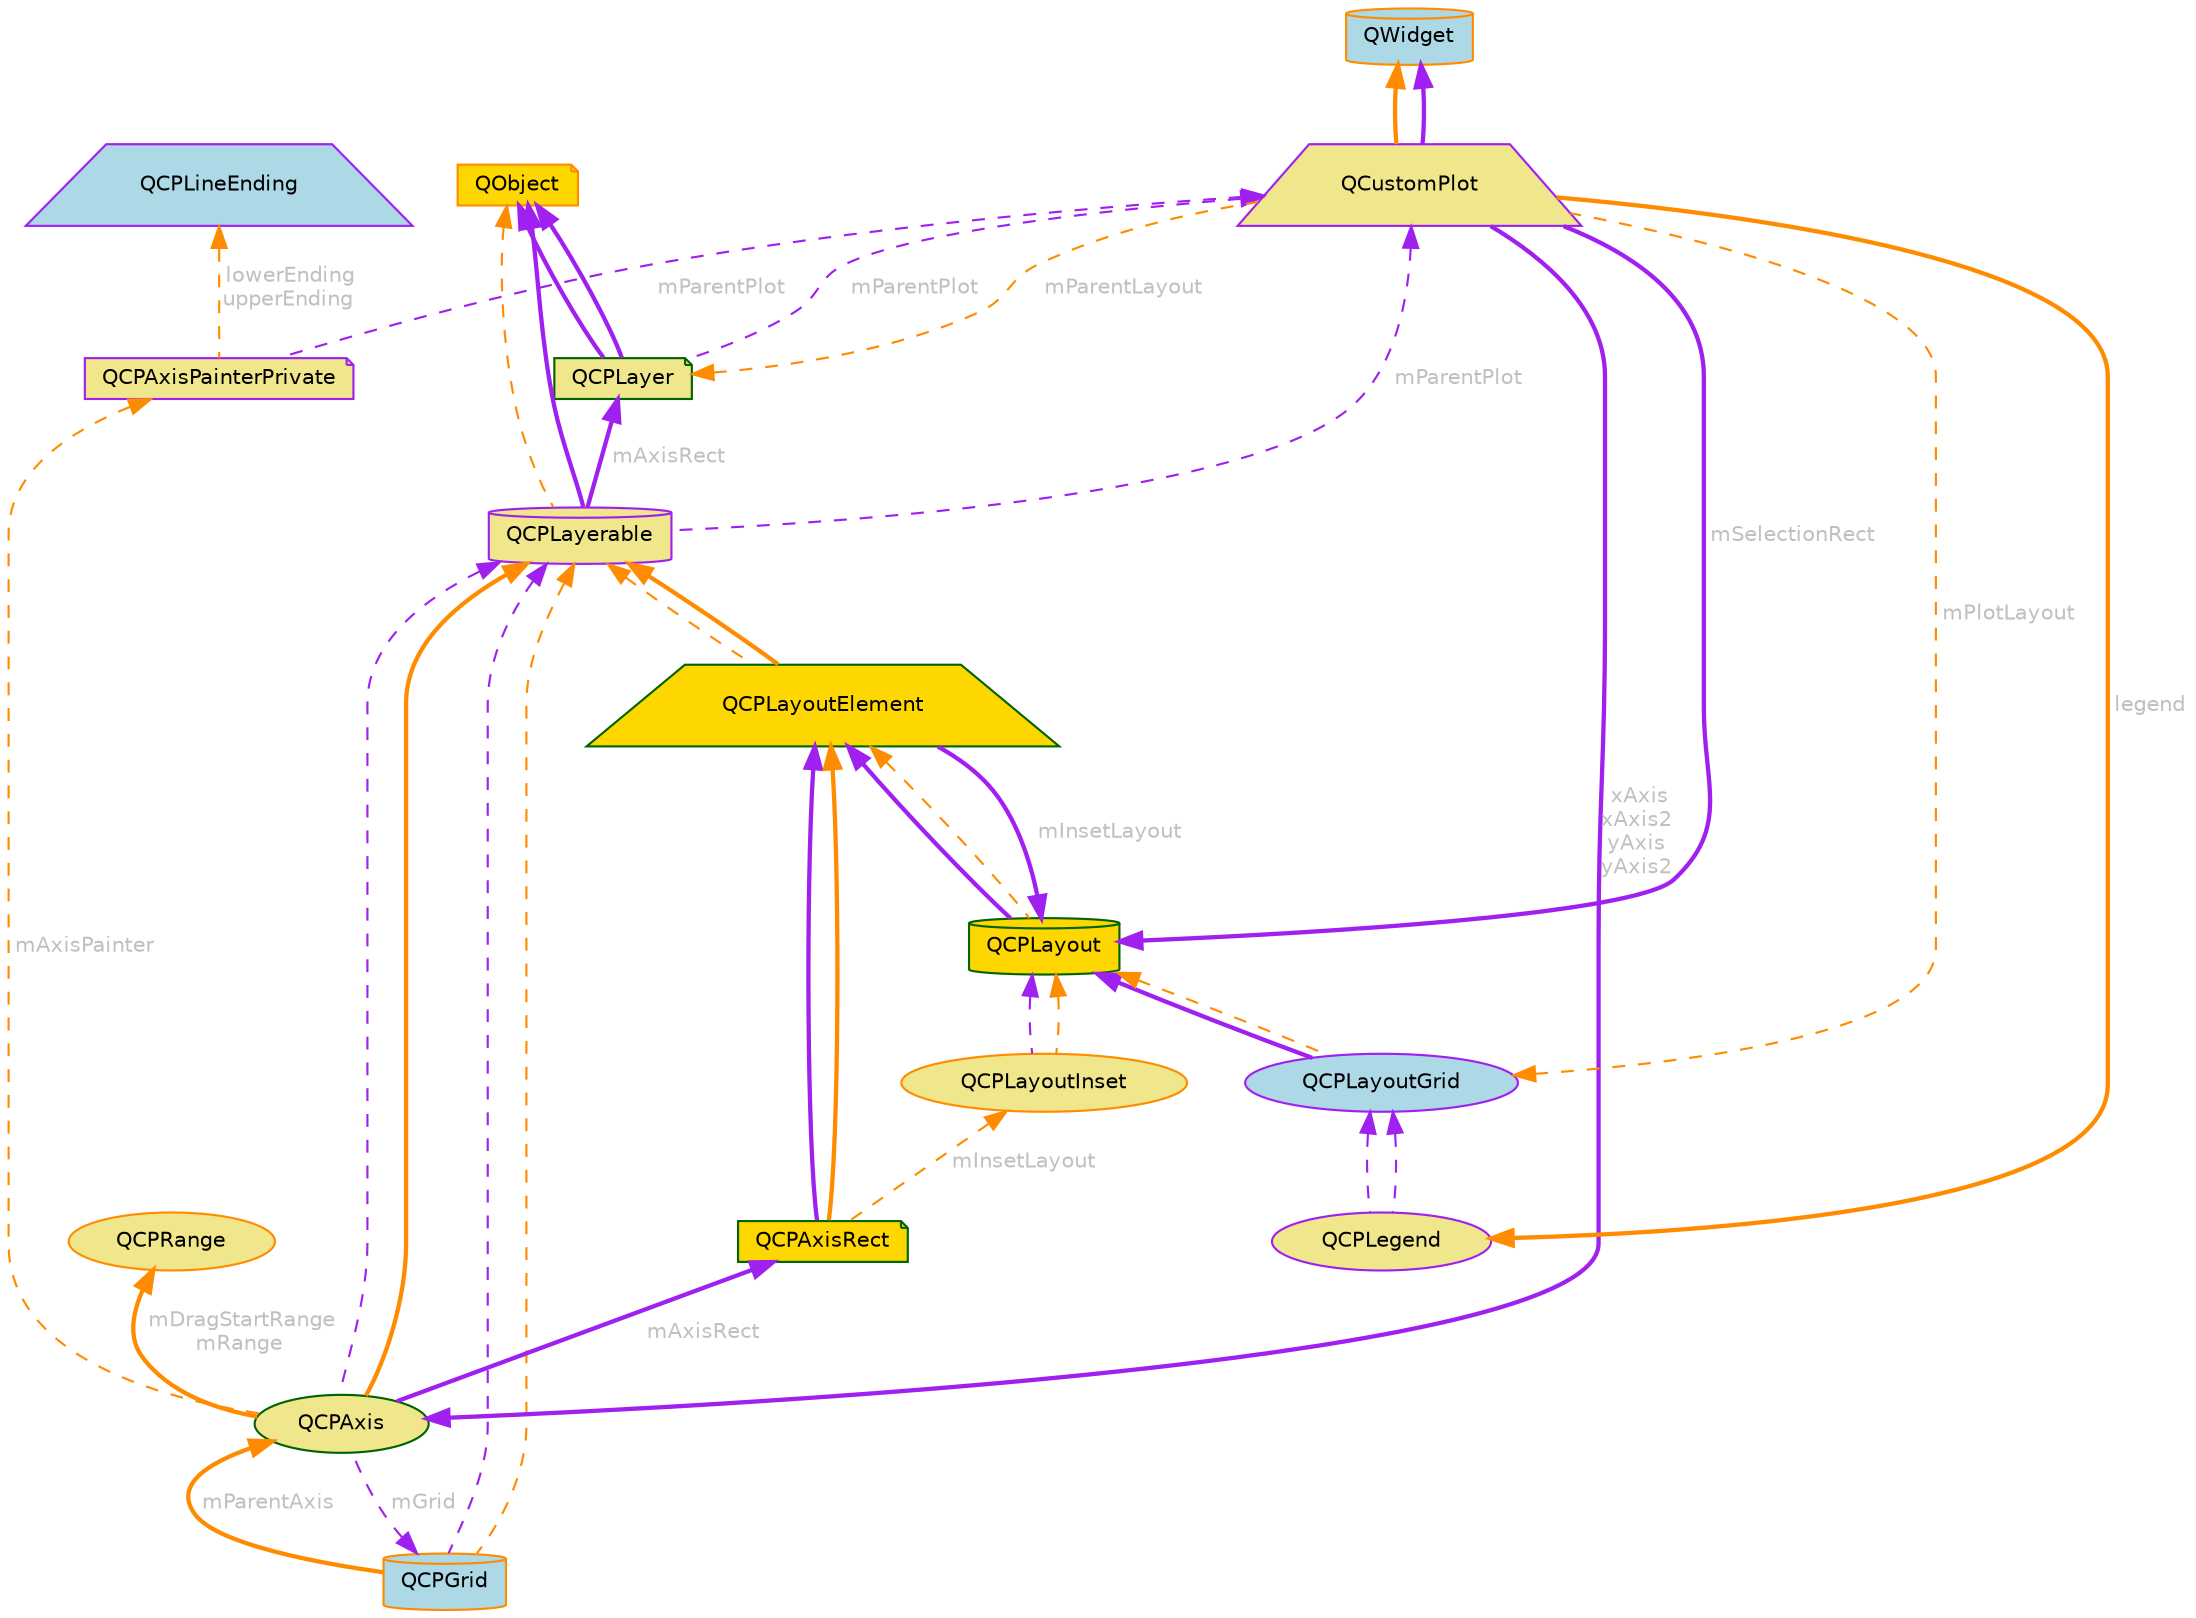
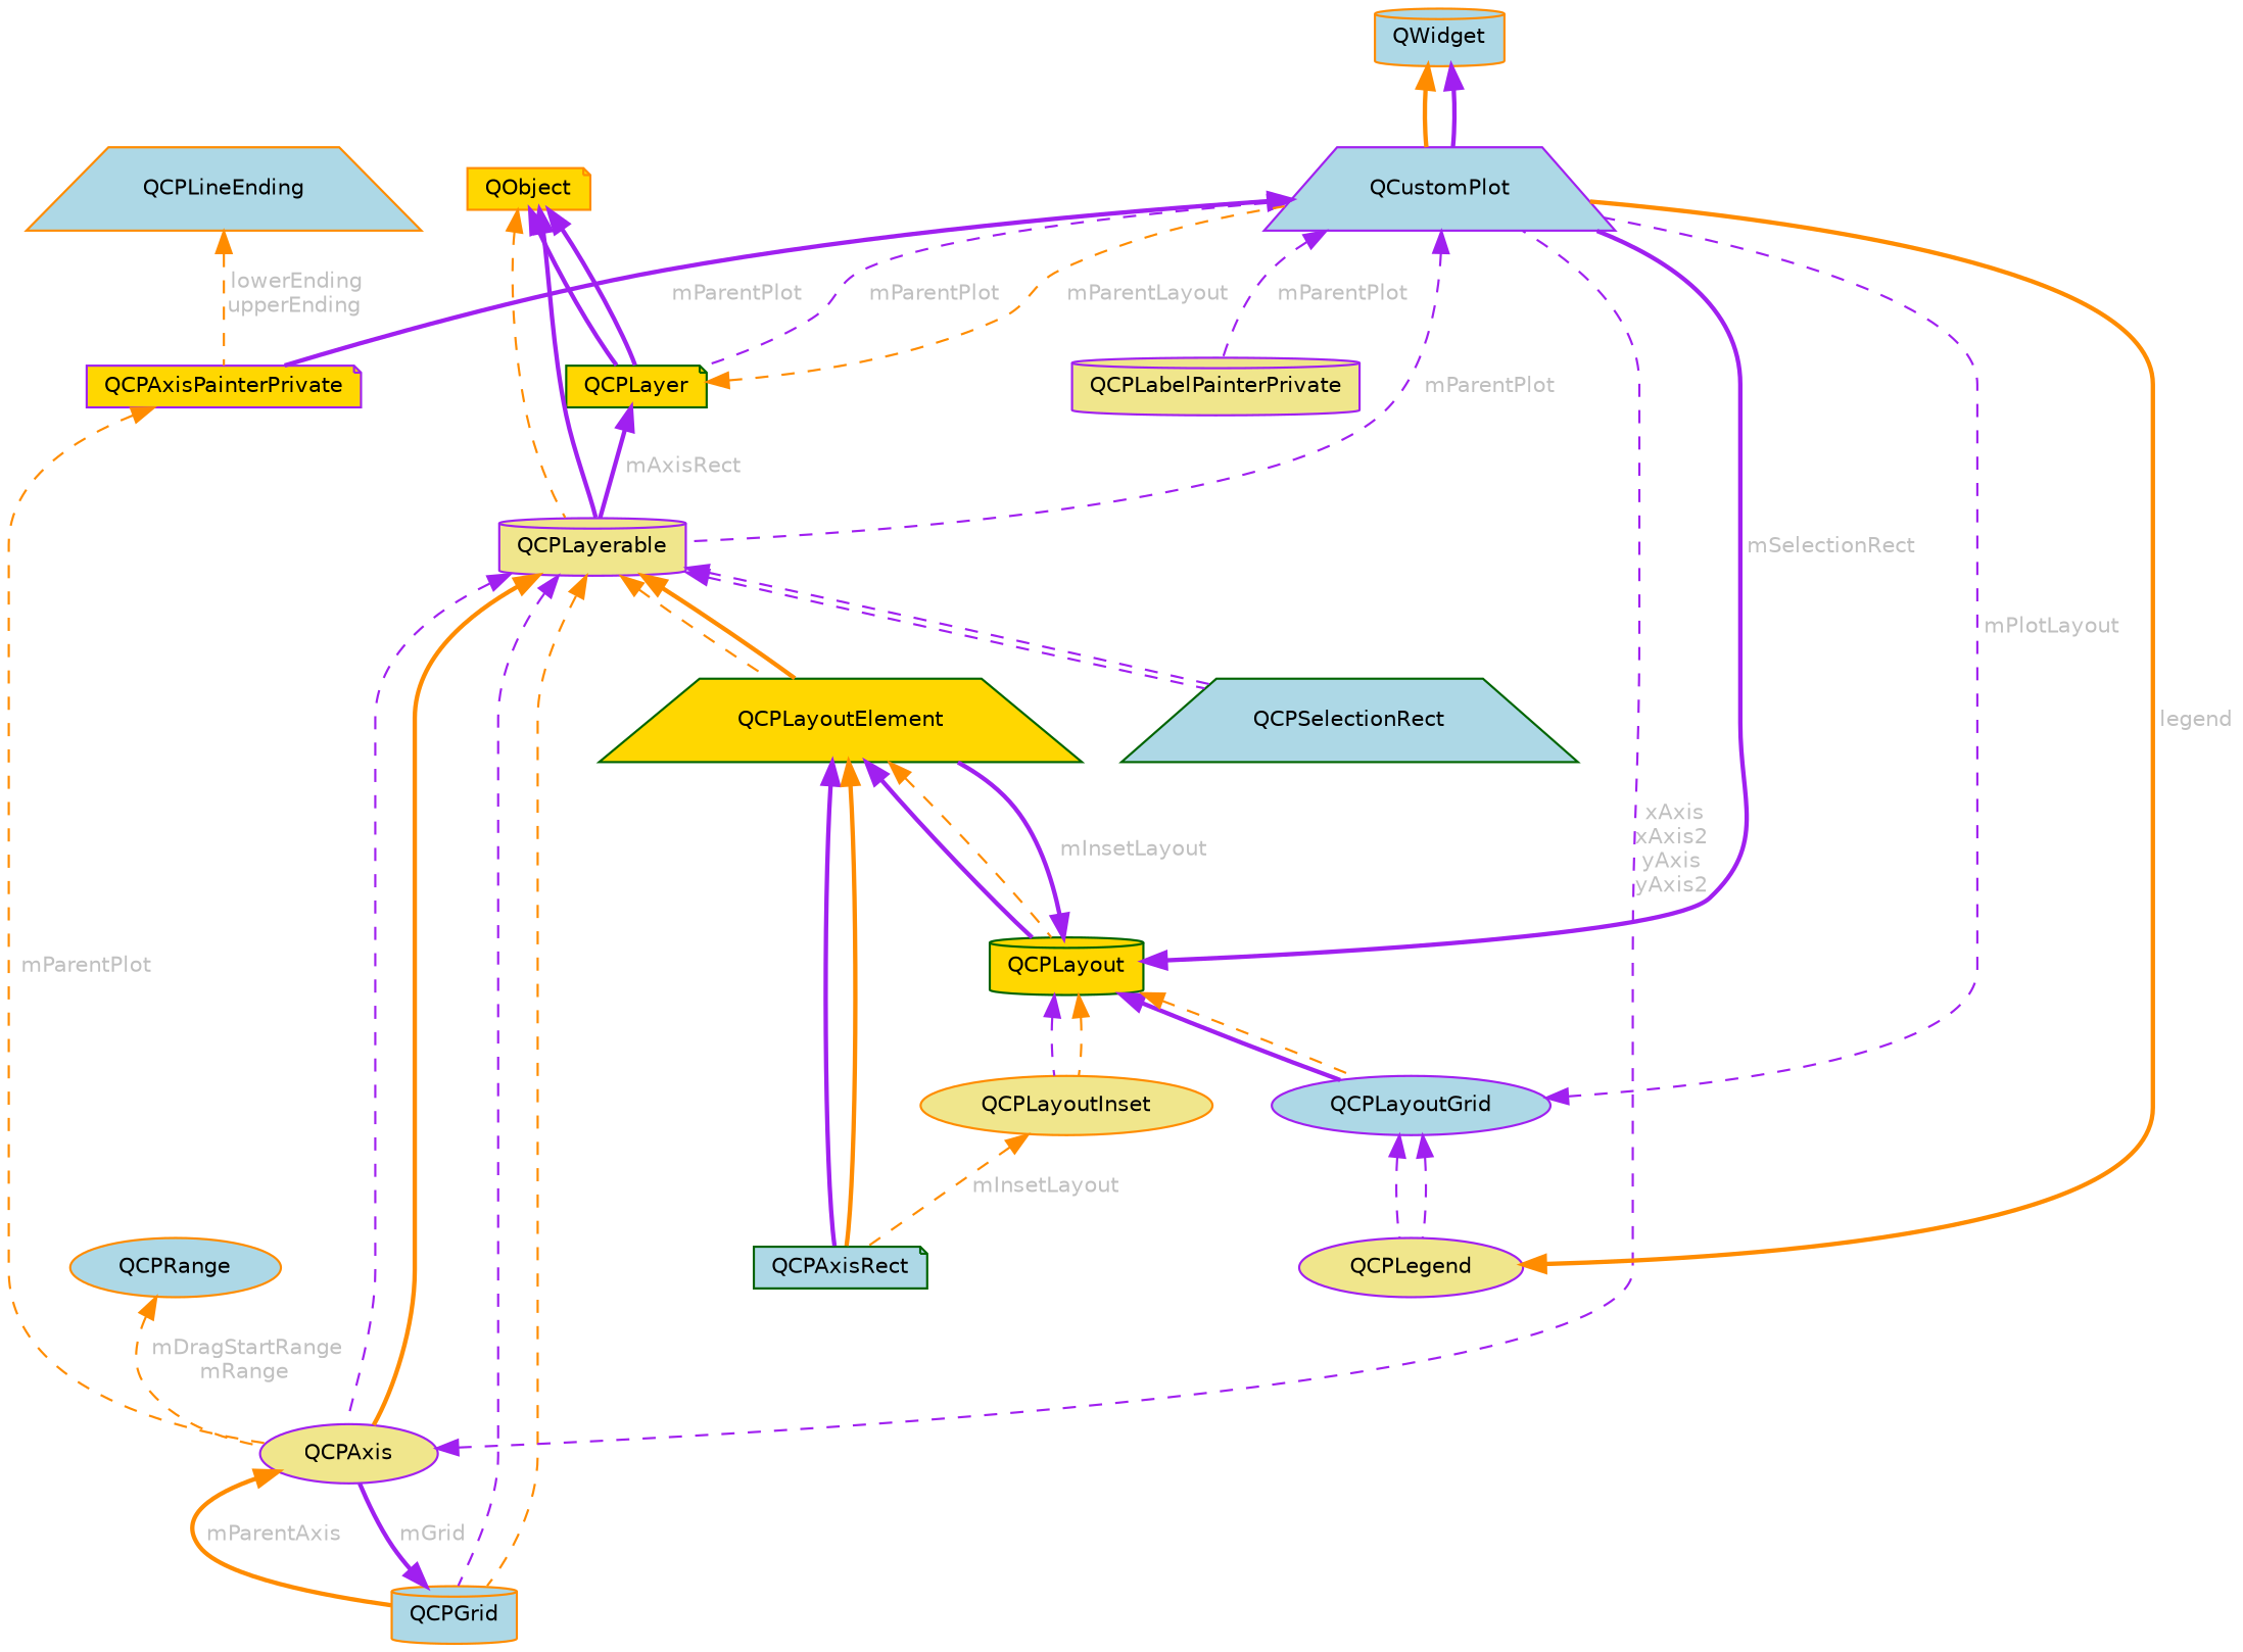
  digraph {
    node [color=purple fillcolor=lightblue fontname=Helvetica fontsize=10 shape=cylinder style=filled]
    edge [color=purple dir=back fontname=Helvetica fontsize=10 labelfontname=Helvetica labelfontsize=10 style=dashed]
-   n2 [fillcolor=khaki height=0.2 label=QCustomPlot shape=trapezium width=0.4]
+   n1 [fillcolor=khaki fontcolor=black height=0.2 label=QCPLabelPainterPrivate width=0.4]
+   n2 [height=0.2 label=QCustomPlot shape=trapezium width=0.4]
    n3 [fillcolor=khaki height=0.2 label=QCPLayerable width=0.4]
-   n4 [color=darkgreen fillcolor=khaki height=0.2 label=QCPLayer shape=note width=0.4]
-   n5 [fillcolor=khaki height=0.2 label=QCPAxisPainterPrivate shape=note width=0.4]
-   n6 [color=darkgreen fillcolor=khaki height=0.2 label=QCPAxis shape=ellipse width=0.4]
+   n4 [color=darkgreen fillcolor=gold height=0.2 label=QCPLayer shape=note width=0.4]
+   n5 [fillcolor=gold height=0.2 label=QCPAxisPainterPrivate shape=note width=0.4]
+   n6 [fillcolor=khaki height=0.2 label=QCPAxis shape=ellipse width=0.4]
    n7 [color=darkorange height=0.2 label=QCPGrid width=0.4]
    n8 [color=darkgreen fillcolor=gold height=0.2 label=QCPLayoutElement shape=trapezium width=0.4]
+   n9 [color=darkgreen height=0.2 label=QCPSelectionRect shape=trapezium width=0.4]
    n10 [color=darkorange height=0.2 label=QWidget width=0.4]
-   n11 [color=darkgreen fillcolor=gold height=0.2 label=QCPAxisRect shape=note width=0.4]
+   n11 [color=darkgreen height=0.2 label=QCPAxisRect shape=note width=0.4]
    n12 [color=darkgreen fillcolor=gold height=0.2 label=QCPLayout width=0.4]
    n13 [color=darkorange fillcolor=gold height=0.2 label=QObject shape=note width=0.4]
    n14 [color=darkorange fillcolor=khaki height=0.2 label=QCPLayoutInset shape=ellipse width=0.4]
    n15 [height=0.2 label=QCPLayoutGrid shape=ellipse width=0.4]
    n16 [fillcolor=khaki height=0.2 label=QCPLegend shape=ellipse width=0.4]
-   n17 [color=darkorange fillcolor=khaki height=0.2 label=QCPRange shape=ellipse width=0.4]
-   n18 [height=0.2 label=QCPLineEnding shape=trapezium width=0.4]
+   n17 [color=darkorange height=0.2 label=QCPRange shape=ellipse width=0.4]
+   n18 [color=darkorange height=0.2 label=QCPLineEnding shape=trapezium width=0.4]
+   n2 -> n1 [fontcolor=grey label=" mParentPlot"]
    n2 -> n3 [fontcolor=grey label=" mParentPlot"]
    n2 -> n4 [fontcolor=grey label=" mParentPlot"]
-   n2 -> n5 [fontcolor=grey label=" mParentPlot"]
+   n2 -> n5 [fontcolor=grey label=" mParentPlot" style=bold]
    n3 -> n6
    n3 -> n6 [color=darkorange style=bold]
    n3 -> n7
    n3 -> n7 [color=darkorange]
    n3 -> n8 [color=darkorange]
    n3 -> n8 [color=darkorange style=bold]
+   n3 -> n9
+   n3 -> n9
    n4 -> n2 [color=darkorange fontcolor=grey label=" mParentLayout"]
    n4 -> n3 [fontcolor=grey label=" mAxisRect" style=bold]
-   n5 -> n6 [color=darkorange fontcolor=grey label=" mAxisPainter"]
-   n6 -> n2 [fontcolor=grey label=" xAxis\nxAxis2\nyAxis\nyAxis2" style=bold]
+   n5 -> n6 [color=darkorange fontcolor=grey label=" mParentPlot"]
+   n6 -> n2 [fontcolor=grey label=" xAxis\nxAxis2\nyAxis\nyAxis2"]
    n6 -> n7 [color=darkorange fontcolor=grey label=" mParentAxis" style=bold]
-   n7 -> n6 [fontcolor=grey label=" mGrid"]
+   n7 -> n6 [fontcolor=grey label=" mGrid" style=bold]
    n8 -> n11 [style=bold]
    n8 -> n11 [color=darkorange style=bold]
    n8 -> n12 [style=bold]
    n8 -> n12 [color=darkorange]
    n10 -> n2 [color=darkorange style=bold]
    n10 -> n2 [style=bold]
-   n11 -> n6 [fontcolor=grey label=" mAxisRect" style=bold]
    n12 -> n2 [fontcolor=grey label=" mSelectionRect" style=bold]
    n12 -> n8 [fontcolor=grey label=" mInsetLayout" style=bold]
    n12 -> n14
    n12 -> n14 [color=darkorange]
    n12 -> n15 [style=bold]
    n12 -> n15 [color=darkorange]
    n13 -> n3 [color=darkorange]
    n13 -> n3 [style=bold]
    n13 -> n4 [style=bold]
    n13 -> n4 [style=bold]
    n14 -> n11 [color=darkorange fontcolor=grey label=" mInsetLayout"]
-   n15 -> n2 [color=darkorange fontcolor=grey label=" mPlotLayout"]
+   n15 -> n2 [fontcolor=grey label=" mPlotLayout"]
    n15 -> n16
    n15 -> n16
    n16 -> n2 [color=darkorange fontcolor=grey label=" legend" style=bold]
-   n17 -> n6 [color=darkorange fontcolor=grey label=" mDragStartRange\nmRange" style=bold]
+   n17 -> n6 [color=darkorange fontcolor=grey label=" mDragStartRange\nmRange"]
    n18 -> n5 [color=darkorange fontcolor=grey label=" lowerEnding\nupperEnding"]
  }
